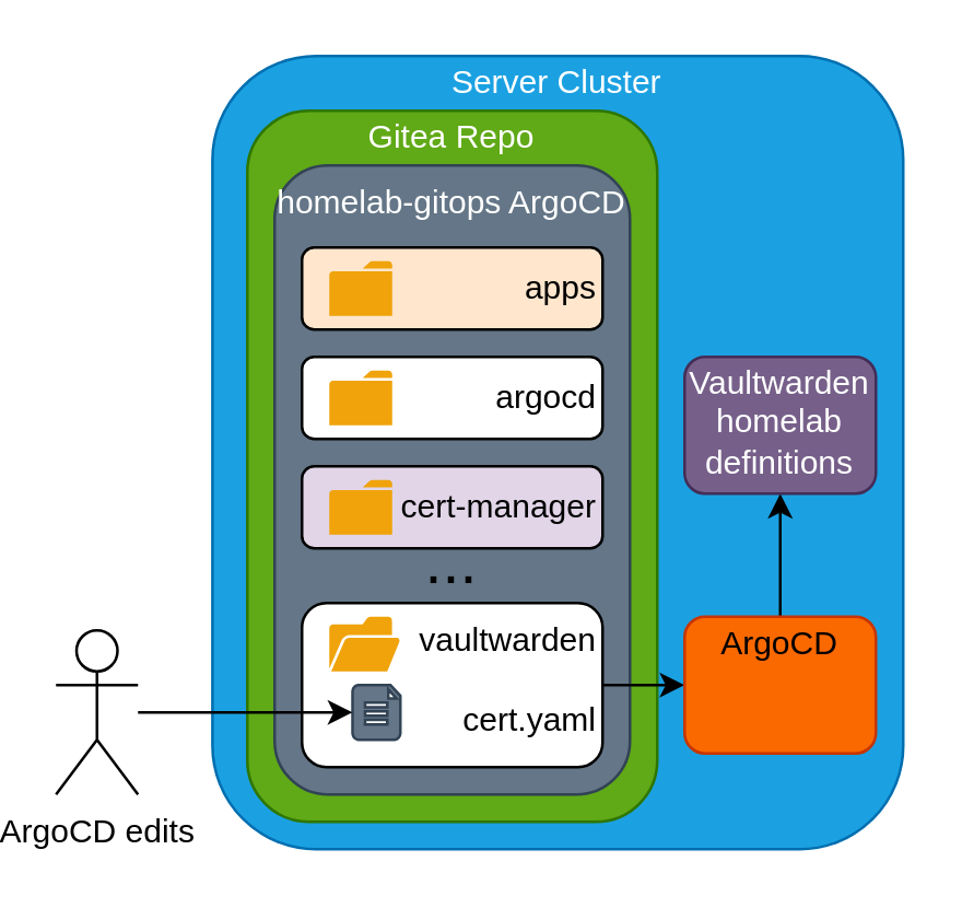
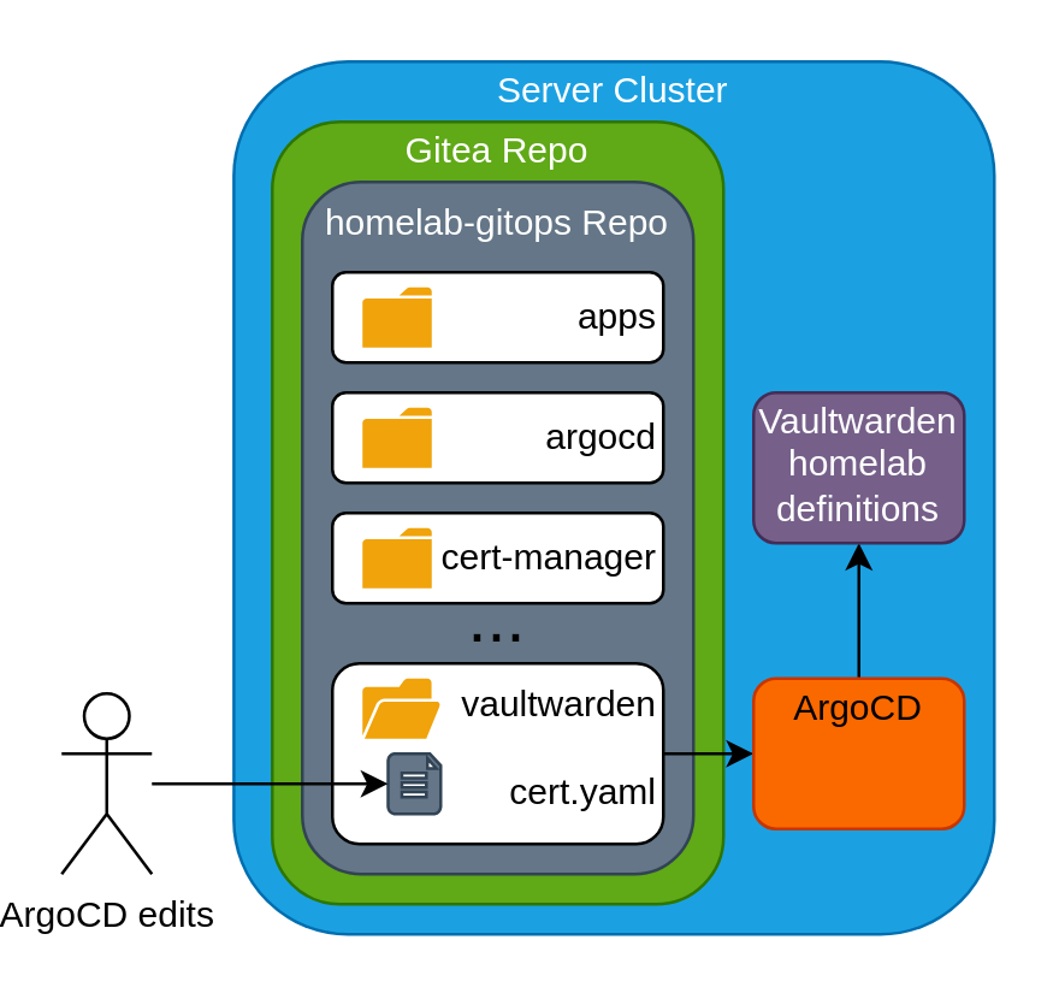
  <mxCell id="0" />
  <mxCell id="1" parent="0" />
  <mxCell id="2" value="Server Cluster" style="rounded=1;whiteSpace=wrap;html=1;fillColor=#1ba1e2;fontColor=#ffffff;strokeColor=#006EAF;verticalAlign=top;spacing=-2;" vertex="1" parent="1"><mxGeometry x="77.25" y="20" width="252.75" height="290" as="geometry" /></mxCell>
  <mxCell id="3" value="Gitea Repo" style="rounded=1;whiteSpace=wrap;html=1;fillColor=#60a917;fontColor=#ffffff;strokeColor=#2D7600;verticalAlign=top;spacing=-2;" vertex="1" parent="1"><mxGeometry x="90" y="40" width="150" height="260" as="geometry" /></mxCell>
- <mxCell id="4" value="homelab-gitops ArgoCD" style="rounded=1;whiteSpace=wrap;html=1;fillColor=#647687;fontColor=#ffffff;strokeColor=#314354;verticalAlign=top;" vertex="1" parent="1"><mxGeometry x="100" y="60" width="130" height="230" as="geometry" /></mxCell>
+ <mxCell id="4" value="homelab-gitops Repo" style="rounded=1;whiteSpace=wrap;html=1;fillColor=#647687;fontColor=#ffffff;strokeColor=#314354;verticalAlign=top;" vertex="1" parent="1"><mxGeometry x="100" y="60" width="130" height="230" as="geometry" /></mxCell>
  <mxCell id="5" value="" style="group" vertex="1" connectable="0" parent="1"><mxGeometry x="110" y="90" width="110" height="30" as="geometry" /></mxCell>
- <mxCell id="6" value="apps" style="rounded=1;whiteSpace=wrap;html=1;align=right;fillColor=#ffe6cc;" vertex="1" parent="5"><mxGeometry width="110" height="30" as="geometry" /></mxCell>
+ <mxCell id="6" value="apps" style="rounded=1;whiteSpace=wrap;html=1;align=right;" vertex="1" parent="5"><mxGeometry width="110" height="30" as="geometry" /></mxCell>
  <mxCell id="7" value="" style="sketch=0;pointerEvents=1;shadow=0;dashed=0;html=1;strokeColor=none;fillColor=light-dark(#F0A30A,#FFFF00);labelPosition=center;verticalLabelPosition=bottom;verticalAlign=top;outlineConnect=0;align=center;shape=mxgraph.office.concepts.folder;fontColor=#000000;" vertex="1" parent="5"><mxGeometry x="10" y="5" width="23" height="20" as="geometry" /></mxCell>
  <mxCell id="8" value="" style="group" vertex="1" connectable="0" parent="1"><mxGeometry x="110" y="170" width="110" height="30" as="geometry" /></mxCell>
- <mxCell id="9" value="cert-manager" style="rounded=1;whiteSpace=wrap;html=1;align=right;fillColor=#e1d5e7;" vertex="1" parent="8"><mxGeometry width="110" height="30" as="geometry" /></mxCell>
+ <mxCell id="9" value="cert-manager" style="rounded=1;whiteSpace=wrap;html=1;align=right;" vertex="1" parent="8"><mxGeometry width="110" height="30" as="geometry" /></mxCell>
  <mxCell id="10" value="" style="sketch=0;pointerEvents=1;shadow=0;dashed=0;html=1;strokeColor=none;fillColor=light-dark(#F0A30A,#FFFF00);labelPosition=center;verticalLabelPosition=bottom;verticalAlign=top;outlineConnect=0;align=center;shape=mxgraph.office.concepts.folder;fontColor=#000000;" vertex="1" parent="8"><mxGeometry x="10" y="5" width="23" height="20" as="geometry" /></mxCell>
  <mxCell id="11" value="..." style="text;html=1;align=center;verticalAlign=middle;whiteSpace=wrap;rounded=0;fontColor=light-dark(#000000,#000000);fontSize=23;" vertex="1" parent="1"><mxGeometry x="135" y="200" width="60" height="10" as="geometry" /></mxCell>
  <mxCell id="12" style="edgeStyle=none;html=1;exitX=1;exitY=0.5;exitDx=0;exitDy=0;entryX=0;entryY=0.5;entryDx=0;entryDy=0;strokeColor=light-dark(#000000,#CC0000);" edge="1" parent="1" source="13" target="22"><mxGeometry relative="1" as="geometry" /></mxCell>
  <mxCell id="13" value="vaultwarden&lt;br&gt;&lt;br&gt;&lt;font style=&quot;color: light-dark(rgb(0, 0, 0), rgb(204, 0, 0));&quot;&gt;cert.yaml&lt;/font&gt;" style="rounded=1;whiteSpace=wrap;html=1;align=right;verticalAlign=top;" vertex="1" parent="1"><mxGeometry x="110" y="220" width="110" height="60" as="geometry" /></mxCell>
  <mxCell id="14" value="" style="sketch=0;pointerEvents=1;shadow=0;dashed=0;html=1;strokeColor=none;fillColor=light-dark(#F0A30A,#FFFF00);labelPosition=center;verticalLabelPosition=bottom;verticalAlign=top;outlineConnect=0;align=center;shape=mxgraph.office.concepts.folder_open;fontFamily=Helvetica;fontSize=12;fontColor=#000000;" vertex="1" parent="1"><mxGeometry x="120" y="225" width="26" height="20" as="geometry" /></mxCell>
  <mxCell id="15" value="" style="verticalLabelPosition=bottom;html=1;verticalAlign=top;align=center;strokeColor=#314354;fillColor=#647687;shape=mxgraph.azure.file_2;pointerEvents=1;shadow=0;dashed=0;sketch=0;fontFamily=Helvetica;fontSize=12;fontColor=#ffffff;" vertex="1" parent="1"><mxGeometry x="128.5" y="250" width="17.5" height="20" as="geometry" /></mxCell>
  <mxCell id="16" value="" style="group" vertex="1" connectable="0" parent="1"><mxGeometry x="110" y="130" width="110" height="30" as="geometry" /></mxCell>
  <mxCell id="17" value="argocd" style="rounded=1;whiteSpace=wrap;html=1;align=right;" vertex="1" parent="16"><mxGeometry width="110" height="30" as="geometry" /></mxCell>
  <mxCell id="18" value="" style="sketch=0;pointerEvents=1;shadow=0;dashed=0;html=1;strokeColor=none;fillColor=light-dark(#F0A30A,#FFFF00);labelPosition=center;verticalLabelPosition=bottom;verticalAlign=top;outlineConnect=0;align=center;shape=mxgraph.office.concepts.folder;fontColor=#000000;" vertex="1" parent="16"><mxGeometry x="10" y="5" width="23" height="20" as="geometry" /></mxCell>
  <mxCell id="19" value="ArgoCD edits" style="shape=umlActor;verticalLabelPosition=bottom;verticalAlign=top;html=1;outlineConnect=0;" vertex="1" parent="1"><mxGeometry x="20" y="230" width="30" height="60" as="geometry" /></mxCell>
  <mxCell id="20" style="edgeStyle=none;html=1;entryX=0;entryY=0.5;entryDx=0;entryDy=0;entryPerimeter=0;strokeColor=light-dark(#000000,#CC0000);" edge="1" parent="1" target="15"><mxGeometry relative="1" as="geometry"><mxPoint x="50" y="260" as="sourcePoint" /></mxGeometry></mxCell>
  <mxCell id="21" style="edgeStyle=none;html=1;exitX=0.5;exitY=0;exitDx=0;exitDy=0;entryX=0.5;entryY=1;entryDx=0;entryDy=0;strokeColor=light-dark(#000000,#CC0000);" edge="1" parent="1" source="22" target="23"><mxGeometry relative="1" as="geometry" /></mxCell>
  <mxCell id="22" value="ArgoCD" style="rounded=1;whiteSpace=wrap;html=1;fillColor=#fa6800;fontColor=#000000;strokeColor=#C73500;verticalAlign=top;spacing=-2;" vertex="1" parent="1"><mxGeometry x="250" y="225" width="70" height="50" as="geometry" /></mxCell>
  <mxCell id="23" value="Vaultwarden&lt;br&gt;homelab definitions" style="rounded=1;whiteSpace=wrap;html=1;fillColor=#76608a;fontColor=#ffffff;strokeColor=#432D57;verticalAlign=top;spacing=-2;" vertex="1" parent="1"><mxGeometry x="250" y="130" width="70" height="50" as="geometry" /></mxCell>
